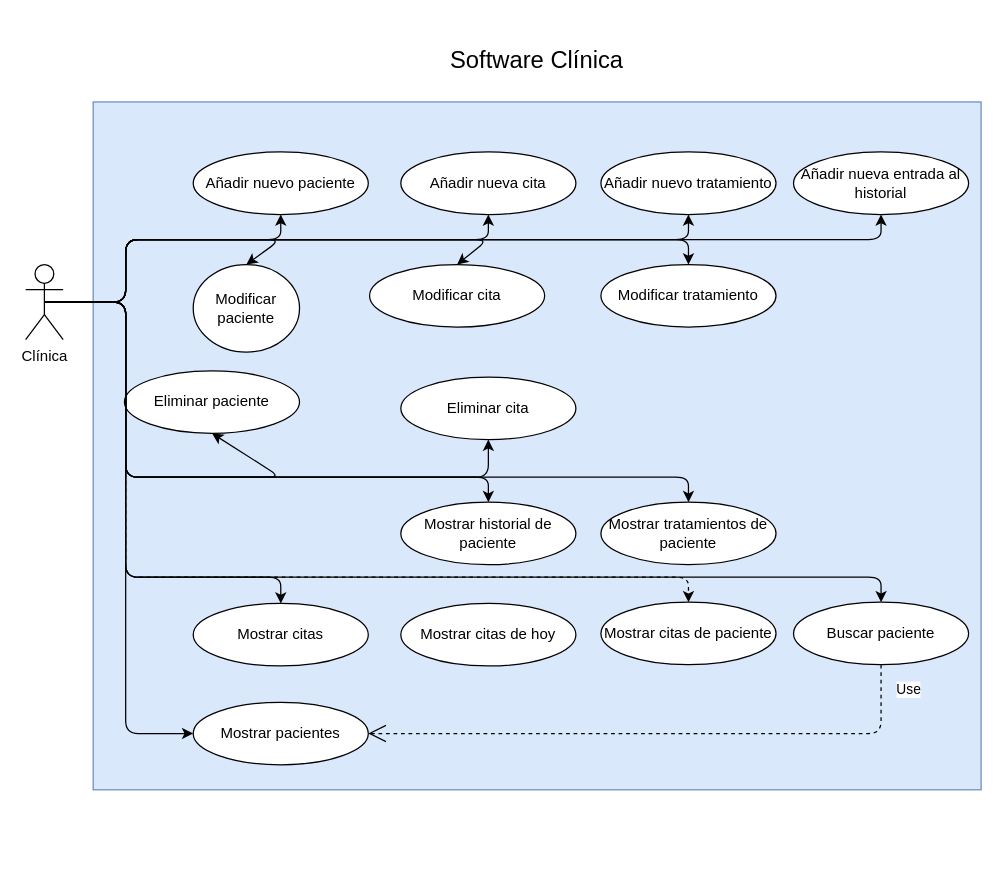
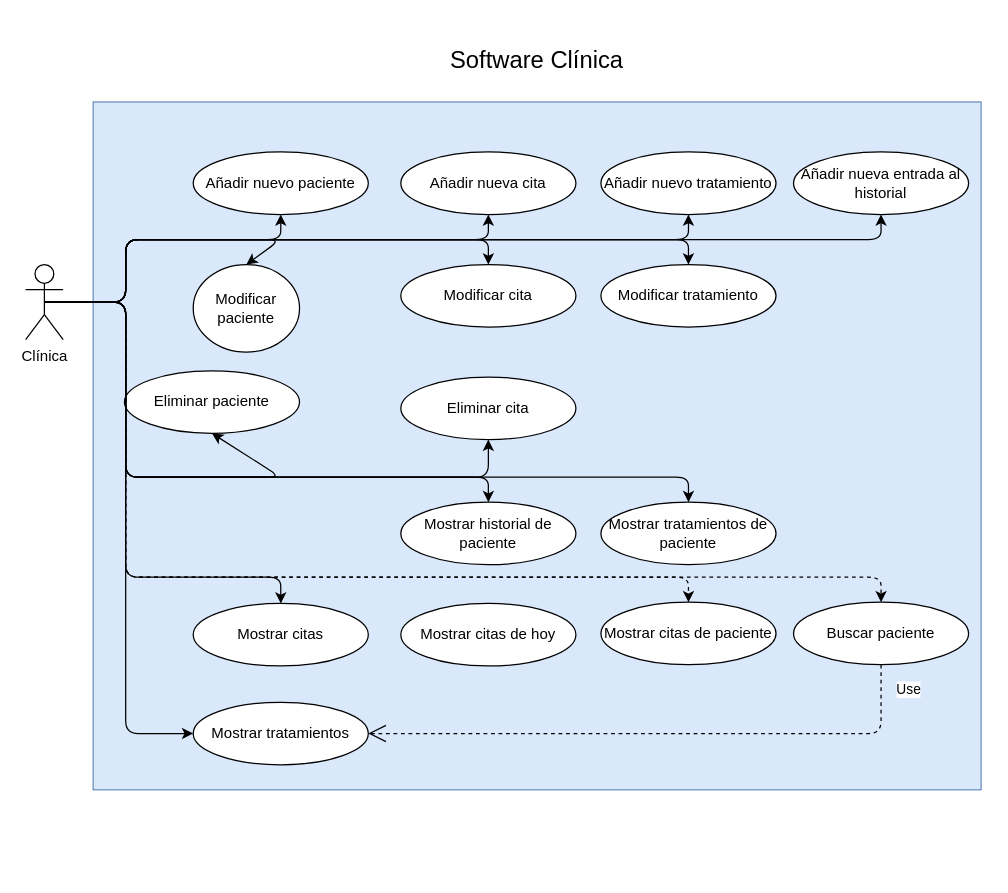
  <mxCell id="0" />
  <mxCell id="1" parent="0" />
  <mxCell id="2" value="&lt;div style=&quot;font-size: 19px ; line-height: 500%&quot; align=&quot;center&quot;&gt;Software Clínica&lt;/div&gt;&lt;div style=&quot;font-size: 19px ; line-height: 500%&quot; align=&quot;center&quot;&gt;&lt;br&gt;&lt;/div&gt;&lt;div style=&quot;font-size: 19px ; line-height: 500%&quot; align=&quot;center&quot;&gt;&lt;br&gt;&lt;/div&gt;&lt;div style=&quot;font-size: 19px ; line-height: 500%&quot; align=&quot;center&quot;&gt;&lt;br&gt;&lt;/div&gt;&lt;div style=&quot;font-size: 19px ; line-height: 500%&quot; align=&quot;center&quot;&gt;&lt;br&gt;&lt;/div&gt;&lt;div style=&quot;font-size: 19px ; line-height: 500%&quot; align=&quot;center&quot;&gt;&lt;br&gt;&lt;/div&gt;&lt;div style=&quot;font-size: 19px ; line-height: 250%&quot; align=&quot;center&quot;&gt;&lt;br&gt;&lt;/div&gt;&lt;div style=&quot;font-size: 19px ; line-height: 250%&quot; align=&quot;center&quot;&gt;&lt;br&gt;&lt;/div&gt;&lt;div style=&quot;font-size: 19px ; line-height: 250%&quot; align=&quot;center&quot;&gt;&lt;br&gt;&lt;/div&gt;" style="rounded=0;whiteSpace=wrap;html=1;fillColor=#dae8fc;strokeColor=#6c8ebf;align=center;" parent="1" vertex="1"><mxGeometry x="74" y="20" width="710" height="550" as="geometry" /></mxCell>
- <mxCell id="3" value="&lt;div&gt;Mostrar pacientes&lt;/div&gt;" style="ellipse;whiteSpace=wrap;html=1;" parent="1" vertex="1"><mxGeometry x="154" y="500" width="140" height="50" as="geometry" /></mxCell>
+ <mxCell id="3" value="&lt;div&gt;Mostrar tratamientos&lt;/div&gt;" style="ellipse;whiteSpace=wrap;html=1;" parent="1" vertex="1"><mxGeometry x="154" y="500" width="140" height="50" as="geometry" /></mxCell>
  <mxCell id="4" value="Añadir nuevo paciente" style="ellipse;whiteSpace=wrap;html=1;" parent="1" vertex="1"><mxGeometry x="154" y="60" width="140" height="50" as="geometry" /></mxCell>
  <mxCell id="5" value="&lt;div&gt;Añadir nueva cita&lt;/div&gt;" style="ellipse;whiteSpace=wrap;html=1;" parent="1" vertex="1"><mxGeometry x="320" y="60" width="140" height="50" as="geometry" /></mxCell>
  <mxCell id="6" value="Añadir nuevo tratamiento" style="ellipse;whiteSpace=wrap;html=1;" parent="1" vertex="1"><mxGeometry x="480" y="60" width="140" height="50" as="geometry" /></mxCell>
  <mxCell id="7" value="&lt;div&gt;Añadir nueva entrada al historial&lt;/div&gt;" style="ellipse;whiteSpace=wrap;html=1;" parent="1" vertex="1"><mxGeometry x="634" y="60" width="140" height="50" as="geometry" /></mxCell>
  <mxCell id="8" value="&lt;div&gt;Mostrar citas&lt;/div&gt;" style="ellipse;whiteSpace=wrap;html=1;" parent="1" vertex="1"><mxGeometry x="154" y="421" width="140" height="50" as="geometry" /></mxCell>
  <mxCell id="9" value="Modificar paciente" style="ellipse;whiteSpace=wrap;html=1;" parent="1" vertex="1"><mxGeometry x="154" y="150" width="85" height="70" as="geometry" /></mxCell>
  <mxCell id="10" value="Modificar tratamiento" style="ellipse;whiteSpace=wrap;html=1;" parent="1" vertex="1"><mxGeometry x="480" y="150" width="140" height="50" as="geometry" /></mxCell>
  <mxCell id="11" value="Buscar paciente" style="ellipse;whiteSpace=wrap;html=1;" parent="1" vertex="1"><mxGeometry x="634" y="420" width="140" height="50" as="geometry" /></mxCell>
  <mxCell id="12" value="Clínica" style="shape=umlActor;verticalLabelPosition=bottom;labelBackgroundColor=#ffffff;verticalAlign=top;html=1;outlineConnect=0;" parent="1" vertex="1"><mxGeometry x="20" y="150" width="30" height="60" as="geometry" /></mxCell>
  <mxCell id="13" value="Use" style="endArrow=open;endSize=12;dashed=1;html=1;entryX=1;entryY=0.5;entryDx=0;entryDy=0;" parent="1" source="11" target="3" edge="1"><mxGeometry x="-0.916" y="22" width="160" relative="1" as="geometry"><mxPoint x="544" y="291" as="sourcePoint" /><mxPoint x="704" y="291" as="targetPoint" /><Array as="points"><mxPoint x="704" y="525" /></Array><mxPoint as="offset" /></mxGeometry></mxCell>
- <mxCell id="14" value="&lt;div&gt;Modificar cita&lt;/div&gt;" style="ellipse;whiteSpace=wrap;html=1;" vertex="1" parent="1"><mxGeometry x="295" y="150" width="140" height="50" as="geometry" /></mxCell>
+ <mxCell id="14" value="&lt;div&gt;Modificar cita&lt;/div&gt;" style="ellipse;whiteSpace=wrap;html=1;" vertex="1" parent="1"><mxGeometry x="320" y="150" width="140" height="50" as="geometry" /></mxCell>
  <mxCell id="15" value="&lt;div&gt;Mostrar citas de hoy&lt;/div&gt;" style="ellipse;whiteSpace=wrap;html=1;" vertex="1" parent="1"><mxGeometry x="320" y="421" width="140" height="50" as="geometry" /></mxCell>
  <mxCell id="16" value="Mostrar citas de paciente" style="ellipse;whiteSpace=wrap;html=1;" vertex="1" parent="1"><mxGeometry x="480" y="420" width="140" height="50" as="geometry" /></mxCell>
  <mxCell id="17" value="Mostrar tratamientos de paciente" style="ellipse;whiteSpace=wrap;html=1;" vertex="1" parent="1"><mxGeometry x="480" y="340" width="140" height="50" as="geometry" /></mxCell>
  <mxCell id="18" value="Mostrar historial de paciente" style="ellipse;whiteSpace=wrap;html=1;" vertex="1" parent="1"><mxGeometry x="320" y="340" width="140" height="50" as="geometry" /></mxCell>
  <mxCell id="19" value="Eliminar cita" style="ellipse;whiteSpace=wrap;html=1;" vertex="1" parent="1"><mxGeometry x="320" y="240" width="140" height="50" as="geometry" /></mxCell>
  <mxCell id="20" value="Eliminar paciente" style="ellipse;whiteSpace=wrap;html=1;" vertex="1" parent="1"><mxGeometry x="99" y="235" width="140" height="50" as="geometry" /></mxCell>
  <mxCell id="21" value="" style="endArrow=classic;html=1;exitX=0.5;exitY=0.5;exitDx=0;exitDy=0;exitPerimeter=0;entryX=0.5;entryY=1;entryDx=0;entryDy=0;" edge="1" parent="1" source="12" target="4"><mxGeometry width="50" height="50" relative="1" as="geometry"><mxPoint x="40" y="180" as="sourcePoint" /><mxPoint x="90" y="130" as="targetPoint" /><Array as="points"><mxPoint x="100" y="180" /><mxPoint x="100" y="130" /><mxPoint x="224" y="130" /></Array></mxGeometry></mxCell>
  <mxCell id="22" value="" style="endArrow=classic;html=1;exitX=0.5;exitY=0.5;exitDx=0;exitDy=0;exitPerimeter=0;entryX=0.5;entryY=0;entryDx=0;entryDy=0;" edge="1" parent="1" source="12" target="9"><mxGeometry width="50" height="50" relative="1" as="geometry"><mxPoint x="10" y="720" as="sourcePoint" /><mxPoint x="60" y="670" as="targetPoint" /><Array as="points"><mxPoint x="100" y="180" /><mxPoint x="100" y="130" /><mxPoint x="224" y="130" /></Array></mxGeometry></mxCell>
  <mxCell id="23" value="" style="endArrow=classic;html=1;exitX=0.5;exitY=0.5;exitDx=0;exitDy=0;exitPerimeter=0;entryX=0.5;entryY=1;entryDx=0;entryDy=0;" edge="1" parent="1" source="12" target="5"><mxGeometry width="50" height="50" relative="1" as="geometry"><mxPoint x="20" y="720" as="sourcePoint" /><mxPoint x="70" y="670" as="targetPoint" /><Array as="points"><mxPoint x="100" y="180" /><mxPoint x="100" y="130" /><mxPoint x="390" y="130" /></Array></mxGeometry></mxCell>
  <mxCell id="24" value="" style="endArrow=classic;html=1;exitX=0.5;exitY=0.5;exitDx=0;exitDy=0;exitPerimeter=0;entryX=0.5;entryY=0;entryDx=0;entryDy=0;" edge="1" parent="1" source="12" target="14"><mxGeometry width="50" height="50" relative="1" as="geometry"><mxPoint x="30" y="720" as="sourcePoint" /><mxPoint x="80" y="670" as="targetPoint" /><Array as="points"><mxPoint x="100" y="180" /><mxPoint x="100" y="130" /><mxPoint x="390" y="130" /></Array></mxGeometry></mxCell>
  <mxCell id="25" value="" style="endArrow=classic;html=1;exitX=0.5;exitY=0.5;exitDx=0;exitDy=0;exitPerimeter=0;entryX=0.5;entryY=0;entryDx=0;entryDy=0;" edge="1" parent="1" target="10"><mxGeometry width="50" height="50" relative="1" as="geometry"><mxPoint x="35" y="180" as="sourcePoint" /><mxPoint x="390" y="150" as="targetPoint" /><Array as="points"><mxPoint x="100" y="180" /><mxPoint x="100" y="130" /><mxPoint x="550" y="130" /></Array></mxGeometry></mxCell>
  <mxCell id="26" value="" style="endArrow=classic;html=1;exitX=0.5;exitY=0.5;exitDx=0;exitDy=0;exitPerimeter=0;entryX=0.5;entryY=1;entryDx=0;entryDy=0;" edge="1" parent="1" source="12" target="6"><mxGeometry width="50" height="50" relative="1" as="geometry"><mxPoint x="190" y="180" as="sourcePoint" /><mxPoint x="545" y="110" as="targetPoint" /><Array as="points"><mxPoint x="100" y="180" /><mxPoint x="100" y="130" /><mxPoint x="550" y="130" /></Array></mxGeometry></mxCell>
  <mxCell id="27" value="" style="endArrow=classic;html=1;entryX=0.5;entryY=1;entryDx=0;entryDy=0;exitX=0.5;exitY=0.5;exitDx=0;exitDy=0;exitPerimeter=0;" edge="1" parent="1" source="12" target="7"><mxGeometry width="50" height="50" relative="1" as="geometry"><mxPoint x="40" y="720" as="sourcePoint" /><mxPoint x="90" y="670" as="targetPoint" /><Array as="points"><mxPoint x="100" y="180" /><mxPoint x="100" y="130" /><mxPoint x="704" y="130" /></Array></mxGeometry></mxCell>
  <mxCell id="28" value="" style="endArrow=classic;html=1;exitX=0.5;exitY=0.5;exitDx=0;exitDy=0;exitPerimeter=0;entryX=0;entryY=0.5;entryDx=0;entryDy=0;" edge="1" parent="1" source="12" target="3"><mxGeometry width="50" height="50" relative="1" as="geometry"><mxPoint x="10" y="720" as="sourcePoint" /><mxPoint x="60" y="670" as="targetPoint" /><Array as="points"><mxPoint x="100" y="180" /><mxPoint x="100" y="525" /></Array></mxGeometry></mxCell>
  <mxCell id="29" value="" style="endArrow=classic;html=1;entryX=0.5;entryY=1;entryDx=0;entryDy=0;exitX=0.5;exitY=0.5;exitDx=0;exitDy=0;exitPerimeter=0;" edge="1" parent="1" source="12" target="20"><mxGeometry width="50" height="50" relative="1" as="geometry"><mxPoint x="10" y="720" as="sourcePoint" /><mxPoint x="60" y="670" as="targetPoint" /><Array as="points"><mxPoint x="100" y="180" /><mxPoint x="100" y="320" /><mxPoint x="224" y="320" /></Array></mxGeometry></mxCell>
  <mxCell id="30" value="" style="endArrow=classic;html=1;entryX=0.5;entryY=1;entryDx=0;entryDy=0;exitX=0.5;exitY=0.5;exitDx=0;exitDy=0;exitPerimeter=0;" edge="1" parent="1" source="12" target="19"><mxGeometry width="50" height="50" relative="1" as="geometry"><mxPoint x="10" y="720" as="sourcePoint" /><mxPoint x="60" y="670" as="targetPoint" /><Array as="points"><mxPoint x="100" y="180" /><mxPoint x="100" y="320" /><mxPoint x="390" y="320" /></Array></mxGeometry></mxCell>
  <mxCell id="31" value="" style="endArrow=classic;html=1;entryX=0.5;entryY=0;entryDx=0;entryDy=0;exitX=0.5;exitY=0.5;exitDx=0;exitDy=0;exitPerimeter=0;" edge="1" parent="1" source="12" target="18"><mxGeometry width="50" height="50" relative="1" as="geometry"><mxPoint x="10" y="720" as="sourcePoint" /><mxPoint x="60" y="670" as="targetPoint" /><Array as="points"><mxPoint x="100" y="180" /><mxPoint x="100" y="320" /><mxPoint x="390" y="320" /></Array></mxGeometry></mxCell>
  <mxCell id="32" value="" style="endArrow=classic;html=1;entryX=0.5;entryY=0;entryDx=0;entryDy=0;exitX=0.5;exitY=0.5;exitDx=0;exitDy=0;exitPerimeter=0;" edge="1" parent="1" source="12" target="17"><mxGeometry width="50" height="50" relative="1" as="geometry"><mxPoint x="10" y="720" as="sourcePoint" /><mxPoint x="60" y="670" as="targetPoint" /><Array as="points"><mxPoint x="100" y="180" /><mxPoint x="100" y="320" /><mxPoint x="550" y="320" /></Array></mxGeometry></mxCell>
  <mxCell id="33" value="" style="endArrow=classic;html=1;entryX=0.5;entryY=0;entryDx=0;entryDy=0;exitX=0.5;exitY=0.5;exitDx=0;exitDy=0;exitPerimeter=0;" edge="1" parent="1" source="12" target="8"><mxGeometry width="50" height="50" relative="1" as="geometry"><mxPoint x="140" y="440" as="sourcePoint" /><mxPoint x="190" y="390" as="targetPoint" /><Array as="points"><mxPoint x="100" y="180" /><mxPoint x="100" y="400" /><mxPoint x="224" y="400" /></Array></mxGeometry></mxCell>
  <mxCell id="34" value="" style="endArrow=classic;html=1;entryX=0.5;entryY=0;entryDx=0;entryDy=0;exitX=0.5;exitY=0.5;exitDx=0;exitDy=0;exitPerimeter=0;dashed=1;" edge="1" parent="1" source="12" target="16"><mxGeometry width="50" height="50" relative="1" as="geometry"><mxPoint x="45" y="190" as="sourcePoint" /><mxPoint x="400" y="431" as="targetPoint" /><Array as="points"><mxPoint x="100" y="180" /><mxPoint x="100" y="400" /><mxPoint x="550" y="400" /></Array></mxGeometry></mxCell>
- <mxCell id="35" value="" style="endArrow=classic;html=1;entryX=0.5;entryY=0;entryDx=0;entryDy=0;exitX=0.5;exitY=0.5;exitDx=0;exitDy=0;exitPerimeter=0;" edge="1" parent="1" source="12" target="11"><mxGeometry width="50" height="50" relative="1" as="geometry"><mxPoint x="45" y="190" as="sourcePoint" /><mxPoint x="560" y="430" as="targetPoint" /><Array as="points"><mxPoint x="100" y="180" /><mxPoint x="100" y="400" /><mxPoint x="704" y="400" /></Array></mxGeometry></mxCell>
+ <mxCell id="35" value="" style="endArrow=classic;html=1;entryX=0.5;entryY=0;entryDx=0;entryDy=0;exitX=0.5;exitY=0.5;exitDx=0;exitDy=0;exitPerimeter=0;dashed=1;" edge="1" parent="1" source="12" target="11"><mxGeometry width="50" height="50" relative="1" as="geometry"><mxPoint x="45" y="190" as="sourcePoint" /><mxPoint x="560" y="430" as="targetPoint" /><Array as="points"><mxPoint x="100" y="180" /><mxPoint x="100" y="400" /><mxPoint x="704" y="400" /></Array></mxGeometry></mxCell>
